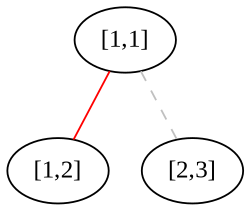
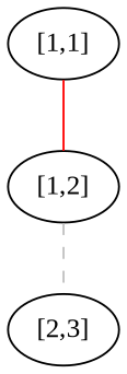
  graph {
    fontname="Liberation Serif"
    node [fontname="Liberation Serif"]
    edge [fontname="Liberation Serif"]
    n1 [label="[1,1]"]
    n2 [label="[1,2]"]
    n3 [label="[2,3]"]
    n1 -- n2 [color=red]
-   n1 -- n3 [color=gray style=dashed]
+   n2 -- n3 [color=gray style=dashed]
  }
